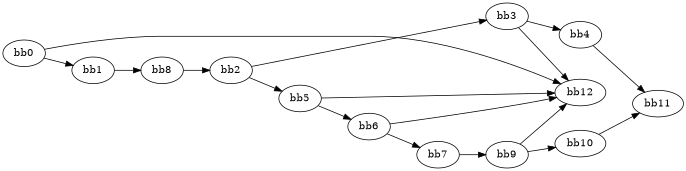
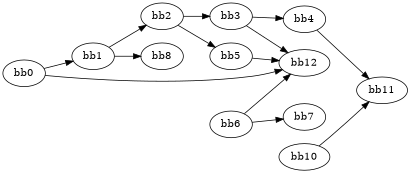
  digraph {
    rankdir=LR
    n1 [label="bb0\l"]
    n2 [label="bb1\l"]
    n3 [label="bb12\l"]
    n4 [label="bb2\l"]
    n5 [label="bb8\l"]
    n6 [label="bb3\l"]
    n7 [label="bb5\l"]
    n8 [label="bb4\l"]
    n9 [label="bb6\l"]
    n10 [label="bb11\l"]
    n11 [label="bb7\l"]
-   n12 [label="bb9\l"]
    n13 [label="bb10\l"]
    n1 -> n2
    n1 -> n3
-   n5 -> n4
+   n2 -> n4
    n2 -> n5
    n4 -> n6
    n4 -> n7
    n6 -> n3
    n6 -> n8
    n7 -> n3
-   n7 -> n9
    n8 -> n10
    n9 -> n3
    n9 -> n11
-   n11 -> n12
-   n12 -> n3
-   n12 -> n13
    n13 -> n10
  }
